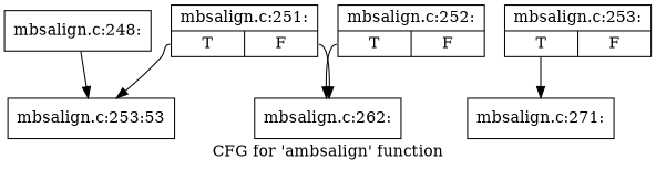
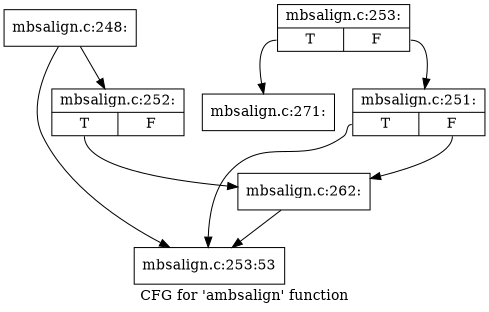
  digraph {
    label="CFG for 'ambsalign' function"
    node [shape=record]
    n1 [label="{mbsalign.c:248:}"]
    n2 [label="{mbsalign.c:252:|{<s0>T|<s1>F}}"]
    n3 [label="{mbsalign.c:253:53}"]
    n4 [label="{mbsalign.c:262:}"]
    n5 [label="{mbsalign.c:253:|{<s0>T|<s1>F}}"]
    n6 [label="{mbsalign.c:251:|{<s0>T|<s1>F}}"]
    n7 [label="{mbsalign.c:271:}"]
+   n1 -> n2
    n1 -> n3
    n2 -> n4 [tailport=s0]
+   n4 -> n3
+   n5 -> n6 [tailport=s1]
    n5 -> n7 [tailport=s0]
    n6 -> n3 [tailport=s0]
    n6 -> n4 [tailport=s1]
  }
